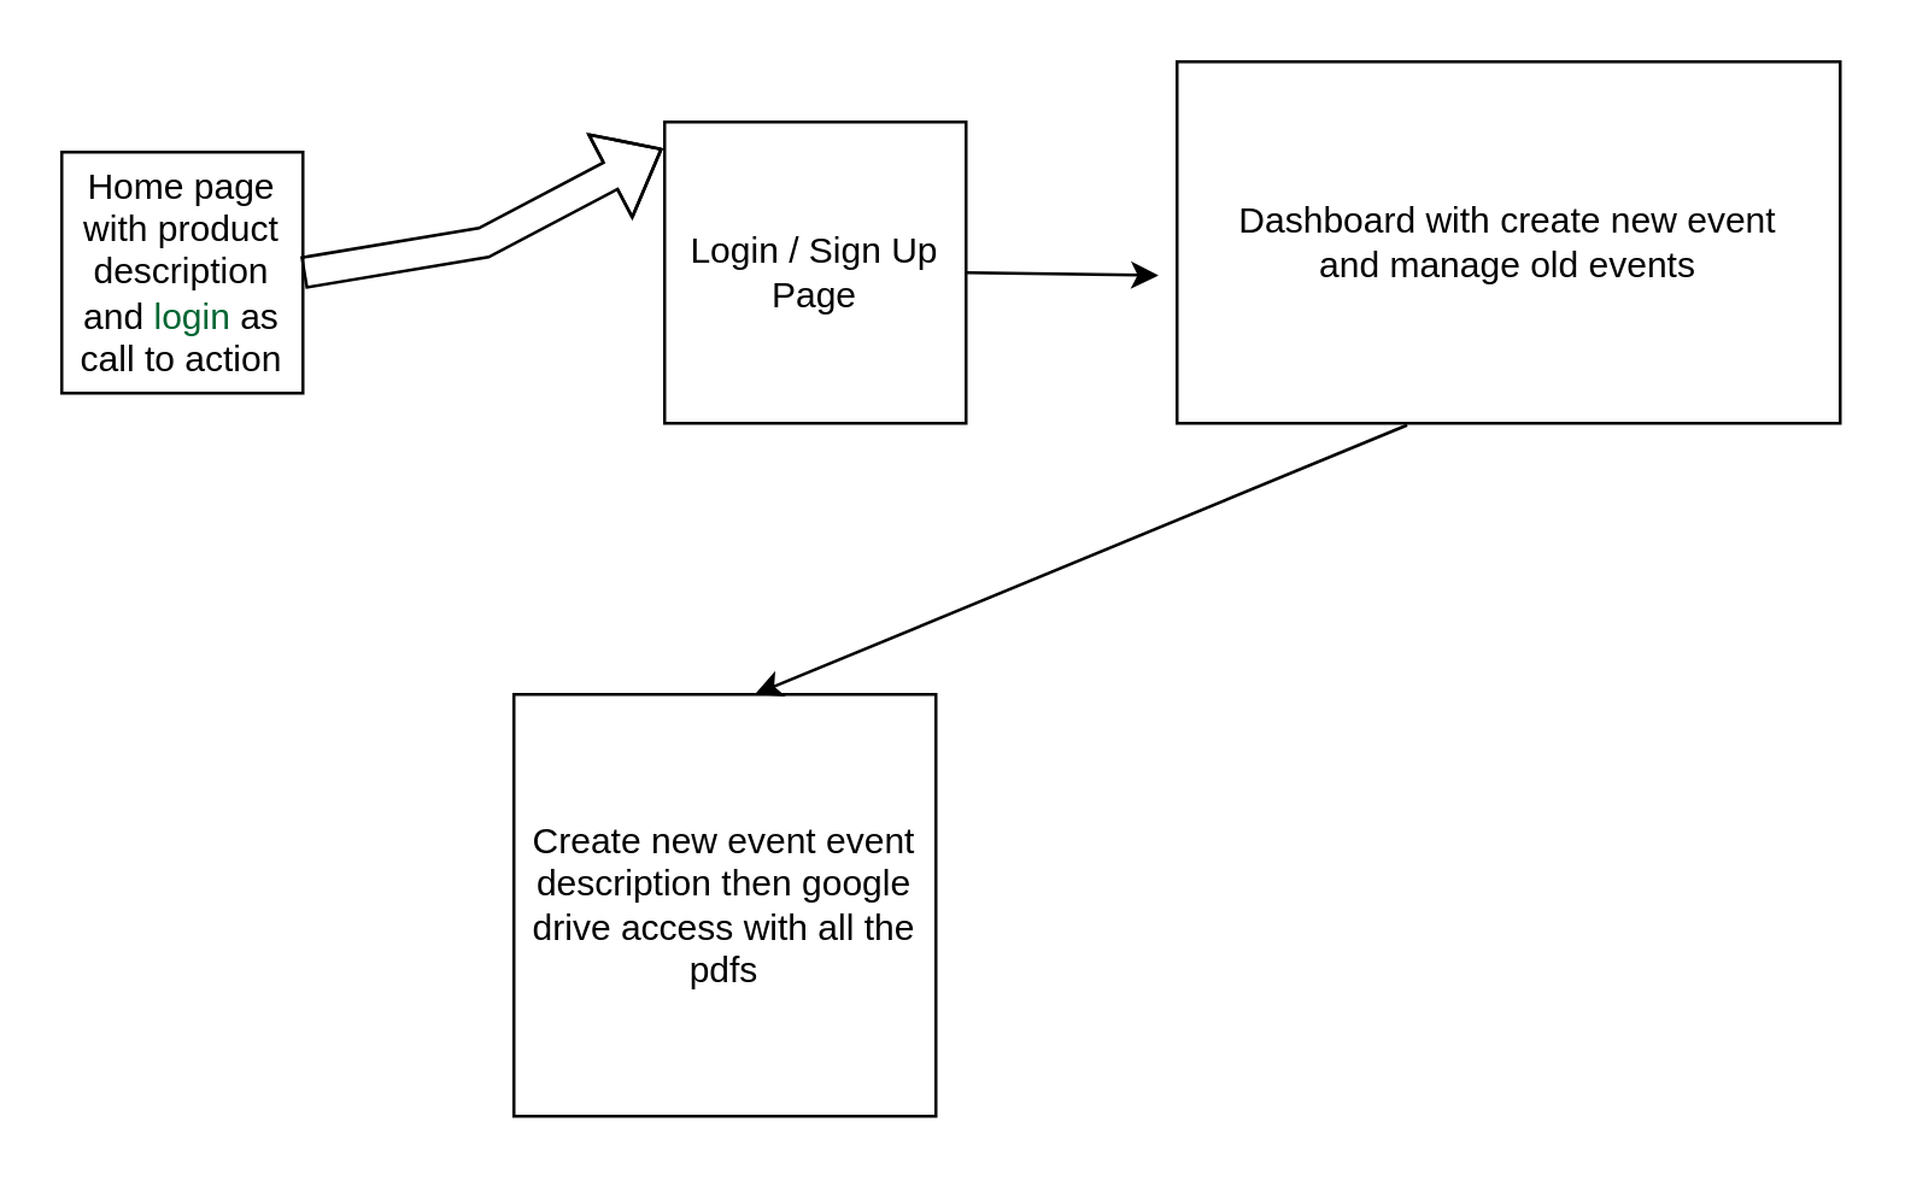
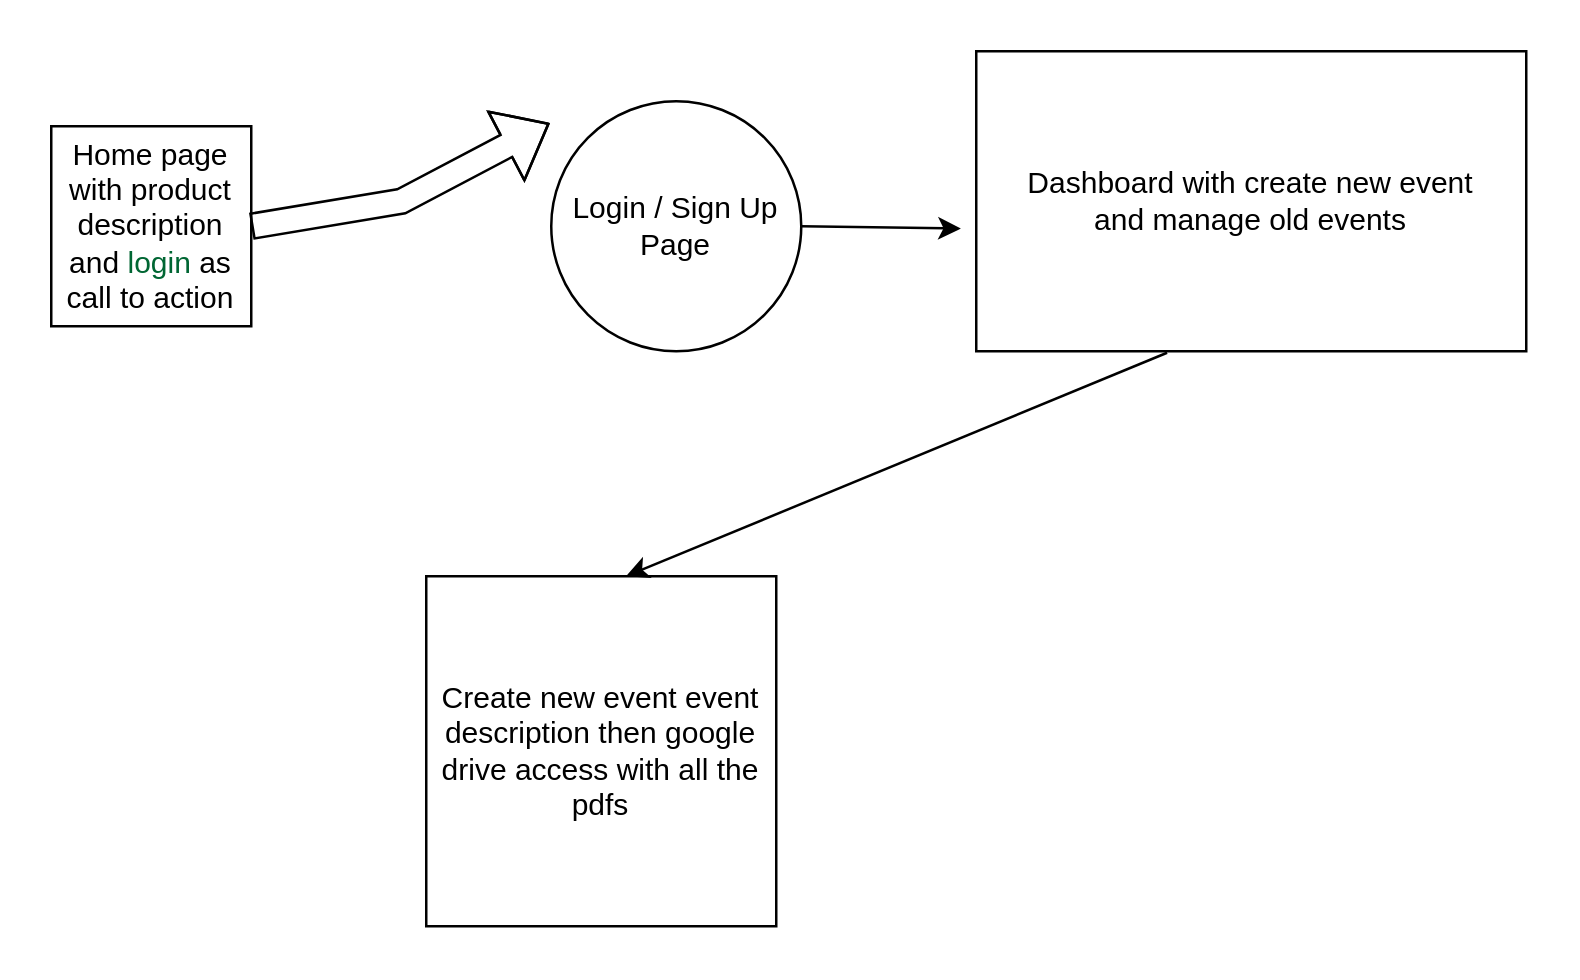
  <mxCell id="0" />
  <mxCell id="1" parent="0" />
- <mxCell id="2" value="Login / Sign Up Page" style="whiteSpace=wrap;html=1;aspect=fixed;" vertex="1" parent="1"><mxGeometry x="220" y="40" width="100" height="100" as="geometry" /></mxCell>
+ <mxCell id="2" value="Login / Sign Up Page" style="ellipse;whiteSpace=wrap;html=1;aspect=fixed;" vertex="1" parent="1"><mxGeometry x="220" y="40" width="100" height="100" as="geometry" /></mxCell>
  <mxCell id="3" value="Home page with product description and &lt;font color=&quot;#006633&quot;&gt;login &lt;/font&gt;as call to action" style="whiteSpace=wrap;html=1;aspect=fixed;" vertex="1" parent="1"><mxGeometry x="20" y="50" width="80" height="80" as="geometry" /></mxCell>
  <mxCell id="4" value="" style="shape=flexArrow;endArrow=classic;html=1;rounded=0;exitX=1;exitY=0.5;exitDx=0;exitDy=0;entryX=-0.007;entryY=0.088;entryDx=0;entryDy=0;entryPerimeter=0;" edge="1" parent="1" source="3" target="2"><mxGeometry width="50" height="50" relative="1" as="geometry"><mxPoint x="380" y="110" as="sourcePoint" /><mxPoint x="240" y="100" as="targetPoint" /><Array as="points"><mxPoint x="160" y="80" /></Array></mxGeometry></mxCell>
  <mxCell id="5" value="Dashboard with create new event&lt;br style=&quot;border-color: var(--border-color);&quot;&gt;&lt;span style=&quot;&quot;&gt;and manage old events&lt;/span&gt;" style="rounded=0;whiteSpace=wrap;html=1;" vertex="1" parent="1"><mxGeometry x="390" y="20" width="220" height="120" as="geometry" /></mxCell>
  <mxCell id="6" value="" style="endArrow=classic;html=1;rounded=0;exitX=1;exitY=0.5;exitDx=0;exitDy=0;entryX=-0.028;entryY=0.591;entryDx=0;entryDy=0;entryPerimeter=0;" edge="1" parent="1" source="2" target="5"><mxGeometry width="50" height="50" relative="1" as="geometry"><mxPoint x="380" y="110" as="sourcePoint" /><mxPoint x="430" y="60" as="targetPoint" /></mxGeometry></mxCell>
  <mxCell id="7" value="Create new event event description then google drive access with all the pdfs" style="whiteSpace=wrap;html=1;aspect=fixed;" vertex="1" parent="1"><mxGeometry x="170" y="230" width="140" height="140" as="geometry" /></mxCell>
  <mxCell id="8" value="" style="endArrow=classic;html=1;rounded=0;entryX=0.571;entryY=0;entryDx=0;entryDy=0;entryPerimeter=0;exitX=0.347;exitY=1.005;exitDx=0;exitDy=0;exitPerimeter=0;" edge="1" parent="1" source="5" target="7"><mxGeometry width="50" height="50" relative="1" as="geometry"><mxPoint x="380" y="170" as="sourcePoint" /><mxPoint x="430" y="120" as="targetPoint" /></mxGeometry></mxCell>
